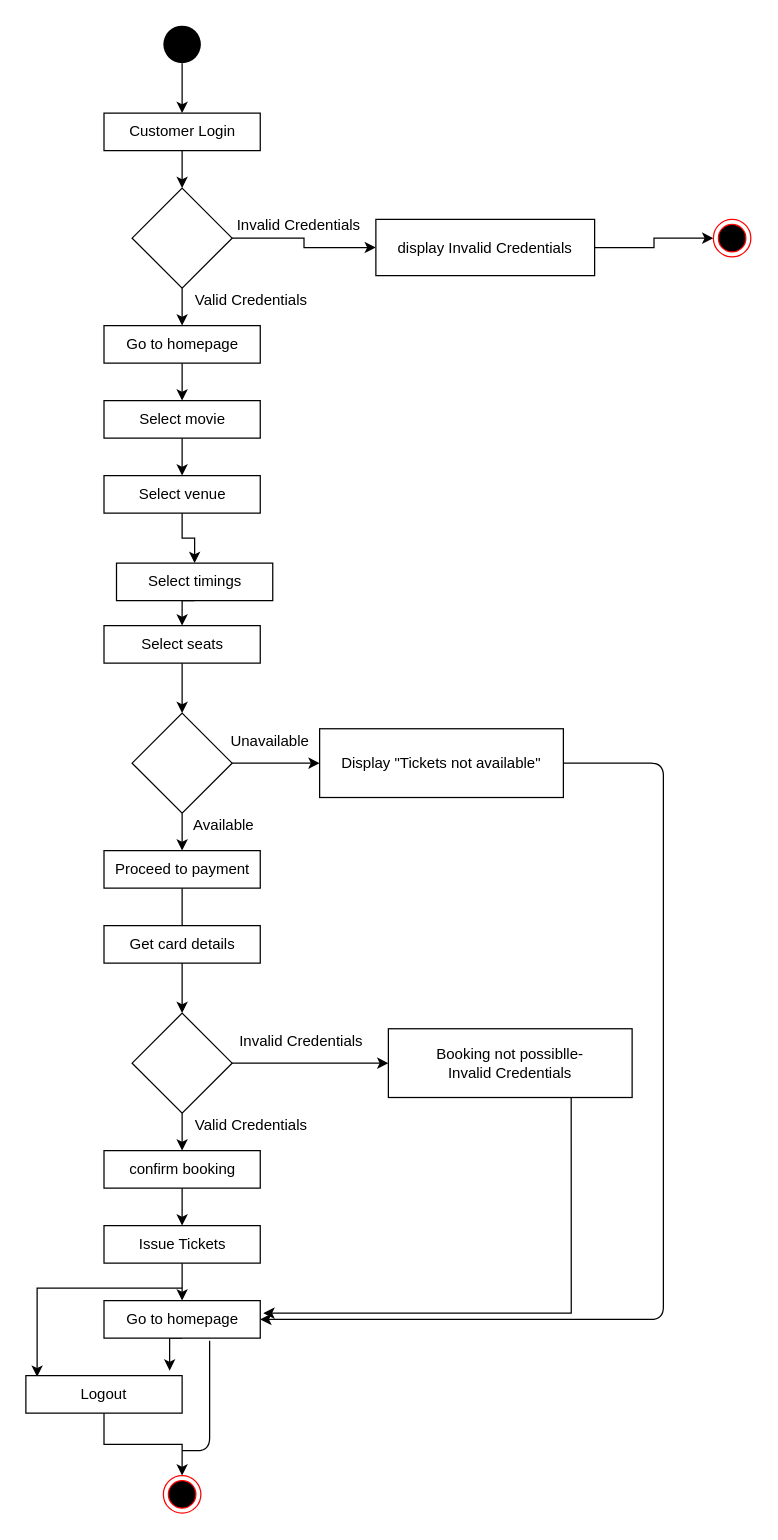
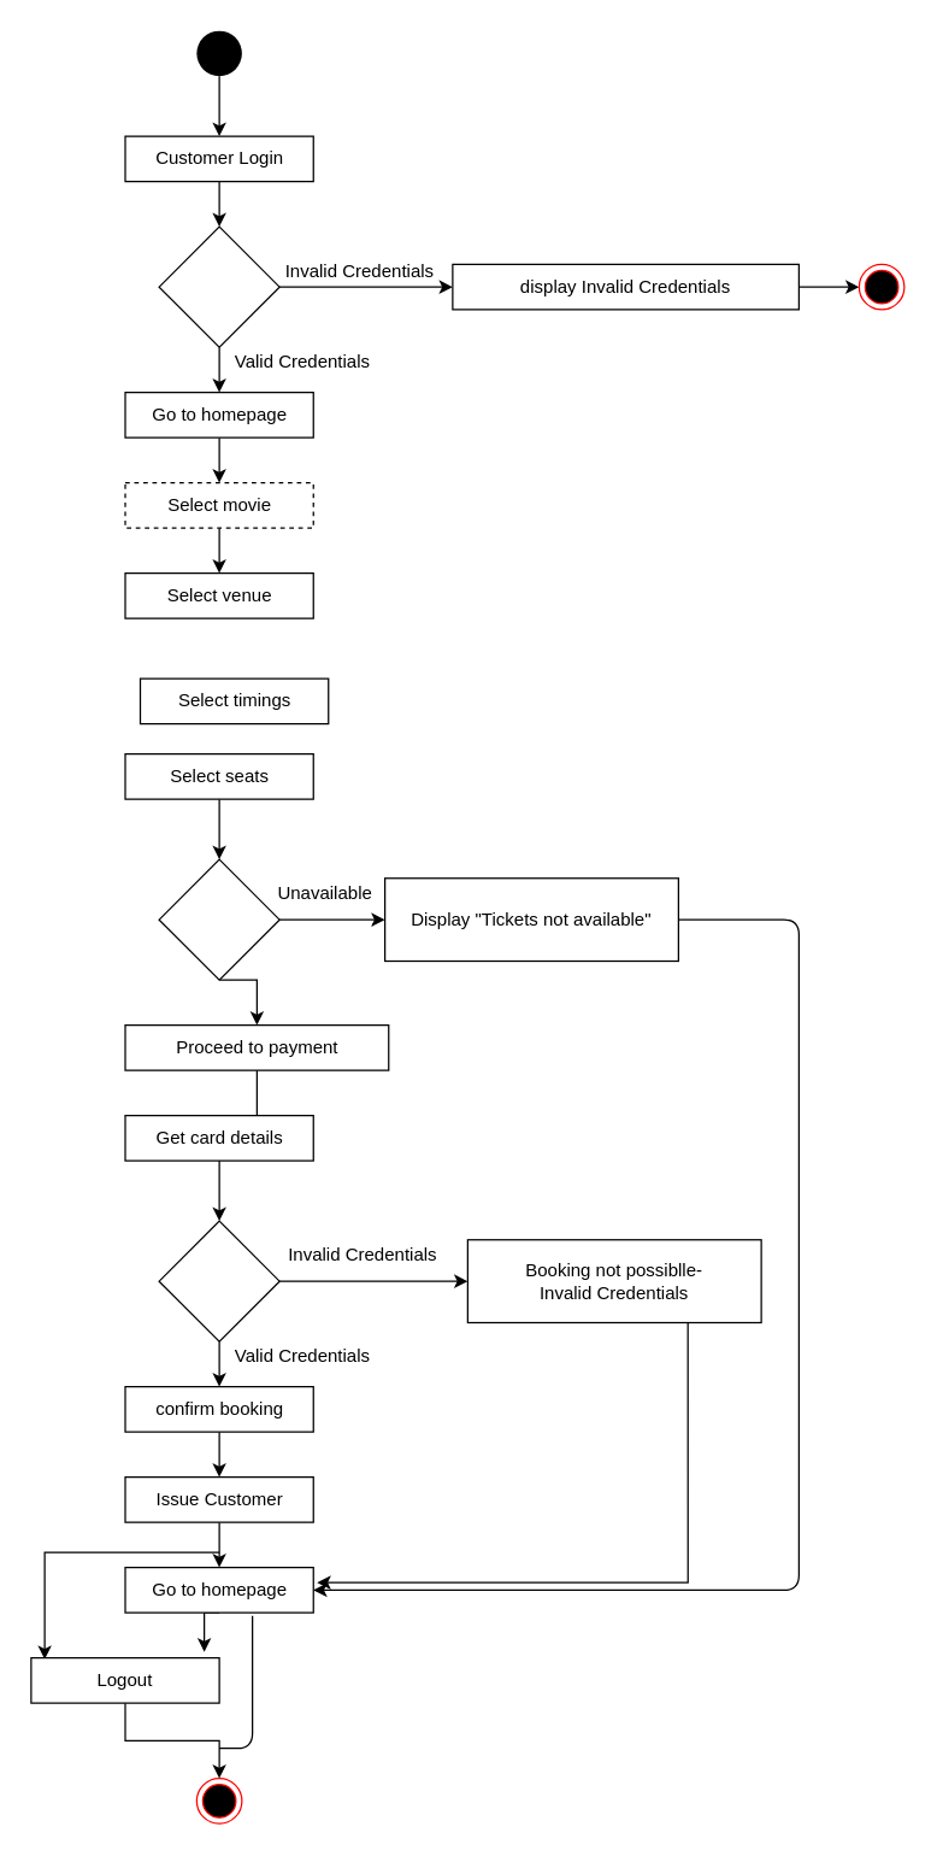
  <mxCell id="0" />
  <mxCell id="1" parent="0" />
  <mxCell id="2" style="edgeStyle=orthogonalEdgeStyle;rounded=0;orthogonalLoop=1;jettySize=auto;html=1;exitX=0.5;exitY=1;exitDx=0;exitDy=0;entryX=0.5;entryY=0;entryDx=0;entryDy=0;" parent="1" source="3" target="5" edge="1"><mxGeometry relative="1" as="geometry" /></mxCell>
  <mxCell id="3" value="" style="ellipse;fillColor=#000000;strokeColor=none;" parent="1" vertex="1"><mxGeometry x="130" y="20" width="30" height="30" as="geometry" /></mxCell>
  <mxCell id="4" style="edgeStyle=orthogonalEdgeStyle;rounded=0;orthogonalLoop=1;jettySize=auto;html=1;exitX=0.5;exitY=1;exitDx=0;exitDy=0;entryX=0.5;entryY=0;entryDx=0;entryDy=0;" parent="1" source="5" target="8" edge="1"><mxGeometry relative="1" as="geometry" /></mxCell>
  <mxCell id="5" value="Customer Login" style="rounded=0;whiteSpace=wrap;html=1;" parent="1" vertex="1"><mxGeometry x="82.5" y="90" width="125" height="30" as="geometry" /></mxCell>
  <mxCell id="6" style="edgeStyle=orthogonalEdgeStyle;rounded=0;orthogonalLoop=1;jettySize=auto;html=1;" parent="1" source="8" target="10" edge="1"><mxGeometry relative="1" as="geometry" /></mxCell>
  <mxCell id="7" style="edgeStyle=orthogonalEdgeStyle;rounded=0;orthogonalLoop=1;jettySize=auto;html=1;exitX=0.5;exitY=1;exitDx=0;exitDy=0;entryX=0.5;entryY=0;entryDx=0;entryDy=0;" parent="1" source="8" target="12" edge="1"><mxGeometry relative="1" as="geometry" /></mxCell>
  <mxCell id="8" value="" style="rhombus;whiteSpace=wrap;html=1;" parent="1" vertex="1"><mxGeometry x="105" y="150" width="80" height="80" as="geometry" /></mxCell>
  <mxCell id="9" style="edgeStyle=orthogonalEdgeStyle;rounded=0;orthogonalLoop=1;jettySize=auto;html=1;exitX=1;exitY=0.5;exitDx=0;exitDy=0;entryX=0;entryY=0.5;entryDx=0;entryDy=0;" parent="1" source="10" target="13" edge="1"><mxGeometry relative="1" as="geometry" /></mxCell>
- <mxCell id="10" value="display Invalid Credentials" style="rounded=0;whiteSpace=wrap;html=1;" parent="1" vertex="1"><mxGeometry x="300" y="175" width="175" height="45" as="geometry" /></mxCell>
+ <mxCell id="10" value="display Invalid Credentials" style="rounded=0;whiteSpace=wrap;html=1;" parent="1" vertex="1"><mxGeometry x="300" y="175" width="230" height="30" as="geometry" /></mxCell>
  <mxCell id="11" style="edgeStyle=orthogonalEdgeStyle;rounded=0;orthogonalLoop=1;jettySize=auto;html=1;exitX=0.5;exitY=1;exitDx=0;exitDy=0;entryX=0.5;entryY=0;entryDx=0;entryDy=0;" edge="1" parent="1" source="12" target="17"><mxGeometry relative="1" as="geometry" /></mxCell>
  <mxCell id="12" value="Go to homepage" style="rounded=0;whiteSpace=wrap;html=1;" parent="1" vertex="1"><mxGeometry x="82.5" y="260" width="125" height="30" as="geometry" /></mxCell>
  <mxCell id="13" value="" style="ellipse;html=1;shape=endState;fillColor=#000000;strokeColor=#ff0000;" parent="1" vertex="1"><mxGeometry x="570" y="175" width="30" height="30" as="geometry" /></mxCell>
  <mxCell id="14" value="Invalid Credentials" style="text;html=1;align=center;verticalAlign=middle;resizable=0;points=[];autosize=1;" parent="1" vertex="1"><mxGeometry x="182.5" y="170" width="110" height="20" as="geometry" /></mxCell>
  <mxCell id="15" value="Valid Credentials" style="text;html=1;align=center;verticalAlign=middle;resizable=0;points=[];autosize=1;" parent="1" vertex="1"><mxGeometry x="145" y="230" width="110" height="20" as="geometry" /></mxCell>
  <mxCell id="16" style="edgeStyle=orthogonalEdgeStyle;rounded=0;orthogonalLoop=1;jettySize=auto;html=1;exitX=0.5;exitY=1;exitDx=0;exitDy=0;entryX=0.5;entryY=0;entryDx=0;entryDy=0;" edge="1" parent="1" source="17" target="19"><mxGeometry relative="1" as="geometry" /></mxCell>
- <mxCell id="17" value="Select movie" style="rounded=0;whiteSpace=wrap;html=1;" vertex="1" parent="1"><mxGeometry x="82.5" y="320" width="125" height="30" as="geometry" /></mxCell>
- <mxCell id="18" style="edgeStyle=orthogonalEdgeStyle;rounded=0;orthogonalLoop=1;jettySize=auto;html=1;exitX=0.5;exitY=1;exitDx=0;exitDy=0;entryX=0.5;entryY=0;entryDx=0;entryDy=0;" edge="1" parent="1" source="19" target="21"><mxGeometry relative="1" as="geometry" /></mxCell>
+ <mxCell id="17" value="Select movie" style="rounded=0;whiteSpace=wrap;html=1;dashed=1;" vertex="1" parent="1"><mxGeometry x="82.5" y="320" width="125" height="30" as="geometry" /></mxCell>
  <mxCell id="19" value="Select venue" style="rounded=0;whiteSpace=wrap;html=1;" vertex="1" parent="1"><mxGeometry x="82.5" y="380" width="125" height="30" as="geometry" /></mxCell>
- <mxCell id="20" style="edgeStyle=orthogonalEdgeStyle;rounded=0;orthogonalLoop=1;jettySize=auto;html=1;exitX=0.5;exitY=1;exitDx=0;exitDy=0;entryX=0.5;entryY=0;entryDx=0;entryDy=0;" edge="1" parent="1" source="21" target="43"><mxGeometry relative="1" as="geometry" /></mxCell>
  <mxCell id="21" value="Select timings" style="rounded=0;whiteSpace=wrap;html=1;" vertex="1" parent="1"><mxGeometry x="92.5" y="450" width="125" height="30" as="geometry" /></mxCell>
  <mxCell id="22" style="edgeStyle=orthogonalEdgeStyle;rounded=0;orthogonalLoop=1;jettySize=auto;html=1;exitX=1;exitY=0.5;exitDx=0;exitDy=0;entryX=0;entryY=0.5;entryDx=0;entryDy=0;" edge="1" parent="1" source="24" target="25"><mxGeometry relative="1" as="geometry" /></mxCell>
  <mxCell id="23" style="edgeStyle=orthogonalEdgeStyle;rounded=0;orthogonalLoop=1;jettySize=auto;html=1;exitX=0.5;exitY=1;exitDx=0;exitDy=0;entryX=0.5;entryY=0;entryDx=0;entryDy=0;" edge="1" parent="1" source="24" target="27"><mxGeometry relative="1" as="geometry" /></mxCell>
  <mxCell id="24" value="" style="rhombus;whiteSpace=wrap;html=1;" vertex="1" parent="1"><mxGeometry x="105" y="570" width="80" height="80" as="geometry" /></mxCell>
  <mxCell id="25" value="Display &quot;Tickets not available&quot;" style="rounded=0;whiteSpace=wrap;html=1;" vertex="1" parent="1"><mxGeometry x="255" y="582.5" width="195" height="55" as="geometry" /></mxCell>
  <mxCell id="26" value="" style="edgeStyle=orthogonalEdgeStyle;rounded=0;orthogonalLoop=1;jettySize=auto;html=1;" edge="1" parent="1" source="27" target="31"><mxGeometry relative="1" as="geometry" /></mxCell>
- <mxCell id="27" value="Proceed to payment" style="rounded=0;whiteSpace=wrap;html=1;" vertex="1" parent="1"><mxGeometry x="82.5" y="680" width="125" height="30" as="geometry" /></mxCell>
+ <mxCell id="27" value="Proceed to payment" style="rounded=0;whiteSpace=wrap;html=1;" vertex="1" parent="1"><mxGeometry x="82.5" y="680" width="175" height="30" as="geometry" /></mxCell>
  <mxCell id="28" value="Get card details" style="rounded=0;whiteSpace=wrap;html=1;" vertex="1" parent="1"><mxGeometry x="82.5" y="740" width="125" height="30" as="geometry" /></mxCell>
  <mxCell id="29" style="edgeStyle=orthogonalEdgeStyle;rounded=0;orthogonalLoop=1;jettySize=auto;html=1;exitX=1;exitY=0.5;exitDx=0;exitDy=0;entryX=0;entryY=0.5;entryDx=0;entryDy=0;" edge="1" parent="1" source="31" target="33"><mxGeometry relative="1" as="geometry" /></mxCell>
  <mxCell id="30" style="edgeStyle=orthogonalEdgeStyle;rounded=0;orthogonalLoop=1;jettySize=auto;html=1;exitX=0.5;exitY=1;exitDx=0;exitDy=0;entryX=0.5;entryY=0;entryDx=0;entryDy=0;" edge="1" parent="1" source="31" target="35"><mxGeometry relative="1" as="geometry" /></mxCell>
  <mxCell id="31" value="" style="rhombus;whiteSpace=wrap;html=1;" vertex="1" parent="1"><mxGeometry x="105" y="810" width="80" height="80" as="geometry" /></mxCell>
  <mxCell id="32" style="edgeStyle=orthogonalEdgeStyle;rounded=0;orthogonalLoop=1;jettySize=auto;html=1;exitX=0.75;exitY=1;exitDx=0;exitDy=0;" edge="1" parent="1" source="33"><mxGeometry relative="1" as="geometry"><mxPoint x="210" y="1050" as="targetPoint" /><Array as="points"><mxPoint x="456" y="1050" /></Array></mxGeometry></mxCell>
  <mxCell id="33" value="&lt;div&gt;Booking not possiblle-&lt;/div&gt;&lt;div&gt;Invalid Credentials&lt;br&gt;&lt;/div&gt;" style="rounded=0;whiteSpace=wrap;html=1;" vertex="1" parent="1"><mxGeometry x="310" y="822.5" width="195" height="55" as="geometry" /></mxCell>
  <mxCell id="34" style="edgeStyle=orthogonalEdgeStyle;rounded=0;orthogonalLoop=1;jettySize=auto;html=1;exitX=0.5;exitY=1;exitDx=0;exitDy=0;entryX=0.5;entryY=0;entryDx=0;entryDy=0;" edge="1" parent="1" source="35" target="38"><mxGeometry relative="1" as="geometry" /></mxCell>
  <mxCell id="35" value="confirm booking" style="rounded=0;whiteSpace=wrap;html=1;" vertex="1" parent="1"><mxGeometry x="82.5" y="920" width="125" height="30" as="geometry" /></mxCell>
  <mxCell id="36" style="edgeStyle=orthogonalEdgeStyle;rounded=0;orthogonalLoop=1;jettySize=auto;html=1;entryX=0.072;entryY=0.033;entryDx=0;entryDy=0;entryPerimeter=0;" edge="1" parent="1" target="40"><mxGeometry relative="1" as="geometry"><mxPoint x="145" y="1030" as="sourcePoint" /><Array as="points"><mxPoint x="29" y="1030" /></Array></mxGeometry></mxCell>
  <mxCell id="37" style="edgeStyle=orthogonalEdgeStyle;rounded=0;orthogonalLoop=1;jettySize=auto;html=1;exitX=0.5;exitY=1;exitDx=0;exitDy=0;entryX=0.5;entryY=0;entryDx=0;entryDy=0;" edge="1" parent="1" source="38" target="45"><mxGeometry relative="1" as="geometry" /></mxCell>
- <mxCell id="38" value="Issue Tickets" style="rounded=0;whiteSpace=wrap;html=1;" vertex="1" parent="1"><mxGeometry x="82.5" y="980" width="125" height="30" as="geometry" /></mxCell>
+ <mxCell id="38" value="Issue Customer" style="rounded=0;whiteSpace=wrap;html=1;" vertex="1" parent="1"><mxGeometry x="82.5" y="980" width="125" height="30" as="geometry" /></mxCell>
  <mxCell id="39" style="edgeStyle=orthogonalEdgeStyle;rounded=0;orthogonalLoop=1;jettySize=auto;html=1;exitX=0.5;exitY=1;exitDx=0;exitDy=0;entryX=0.5;entryY=0;entryDx=0;entryDy=0;" edge="1" parent="1" source="40" target="41"><mxGeometry relative="1" as="geometry" /></mxCell>
  <mxCell id="40" value="Logout" style="rounded=0;whiteSpace=wrap;html=1;" vertex="1" parent="1"><mxGeometry x="20" y="1100" width="125" height="30" as="geometry" /></mxCell>
  <mxCell id="41" value="" style="ellipse;html=1;shape=endState;fillColor=#000000;strokeColor=#ff0000;" vertex="1" parent="1"><mxGeometry x="130" y="1180" width="30" height="30" as="geometry" /></mxCell>
  <mxCell id="42" style="edgeStyle=orthogonalEdgeStyle;rounded=0;orthogonalLoop=1;jettySize=auto;html=1;exitX=0.5;exitY=1;exitDx=0;exitDy=0;entryX=0.5;entryY=0;entryDx=0;entryDy=0;" edge="1" parent="1" source="43" target="24"><mxGeometry relative="1" as="geometry" /></mxCell>
  <mxCell id="43" value="Select seats" style="rounded=0;whiteSpace=wrap;html=1;" vertex="1" parent="1"><mxGeometry x="82.5" y="500" width="125" height="30" as="geometry" /></mxCell>
  <mxCell id="44" style="edgeStyle=orthogonalEdgeStyle;rounded=0;orthogonalLoop=1;jettySize=auto;html=1;exitX=0.5;exitY=1;exitDx=0;exitDy=0;entryX=0.92;entryY=-0.133;entryDx=0;entryDy=0;entryPerimeter=0;" edge="1" parent="1" source="45" target="40"><mxGeometry relative="1" as="geometry" /></mxCell>
  <mxCell id="45" value="Go to homepage" style="rounded=0;whiteSpace=wrap;html=1;" vertex="1" parent="1"><mxGeometry x="82.5" y="1040" width="125" height="30" as="geometry" /></mxCell>
  <mxCell id="46" value="Unavailable" style="text;html=1;align=center;verticalAlign=middle;resizable=0;points=[];autosize=1;" vertex="1" parent="1"><mxGeometry x="175" y="582.5" width="80" height="20" as="geometry" /></mxCell>
- <mxCell id="47" value="Available" style="text;html=1;align=center;verticalAlign=middle;resizable=0;points=[];autosize=1;" vertex="1" parent="1"><mxGeometry x="147.5" y="650" width="60" height="20" as="geometry" /></mxCell>
  <mxCell id="48" value="Invalid Credentials" style="text;html=1;align=center;verticalAlign=middle;resizable=0;points=[];autosize=1;" vertex="1" parent="1"><mxGeometry x="185" y="822.5" width="110" height="20" as="geometry" /></mxCell>
  <mxCell id="49" value="Valid Credentials" style="text;html=1;align=center;verticalAlign=middle;resizable=0;points=[];autosize=1;" vertex="1" parent="1"><mxGeometry x="145" y="890" width="110" height="20" as="geometry" /></mxCell>
  <mxCell id="50" value="" style="endArrow=classic;html=1;exitX=1;exitY=0.5;exitDx=0;exitDy=0;entryX=1;entryY=0.5;entryDx=0;entryDy=0;" edge="1" parent="1" source="25" target="45"><mxGeometry width="50" height="50" relative="1" as="geometry"><mxPoint x="640" y="700" as="sourcePoint" /><mxPoint x="690" y="650" as="targetPoint" /><Array as="points"><mxPoint x="530" y="610" /><mxPoint x="530" y="1055" /></Array></mxGeometry></mxCell>
  <mxCell id="51" value="" style="endArrow=none;html=1;entryX=0.676;entryY=1.067;entryDx=0;entryDy=0;entryPerimeter=0;" edge="1" parent="1" target="45"><mxGeometry width="50" height="50" relative="1" as="geometry"><mxPoint x="145" y="1160" as="sourcePoint" /><mxPoint x="240" y="1100" as="targetPoint" /><Array as="points"><mxPoint x="167" y="1160" /></Array></mxGeometry></mxCell>
